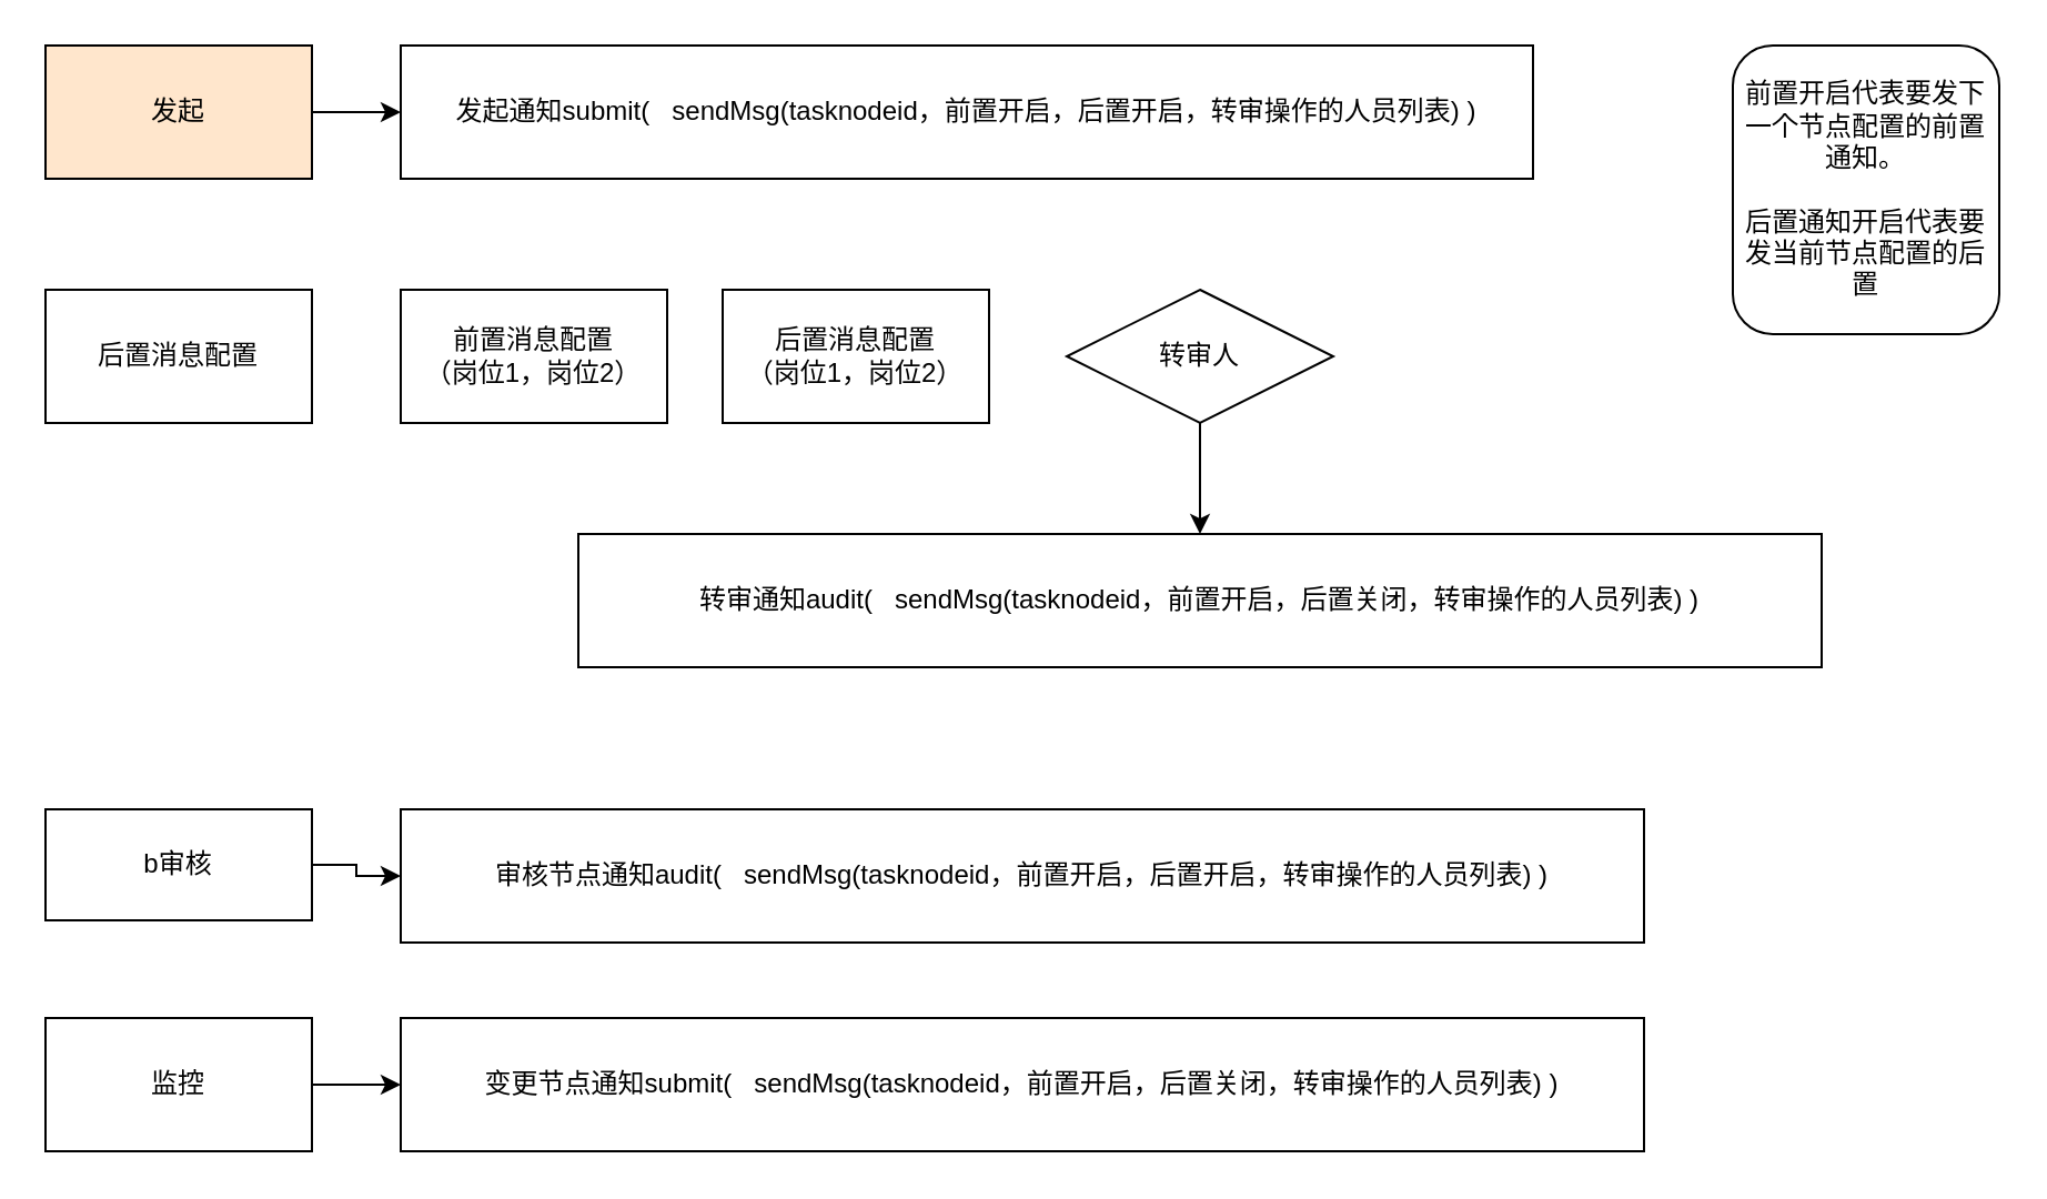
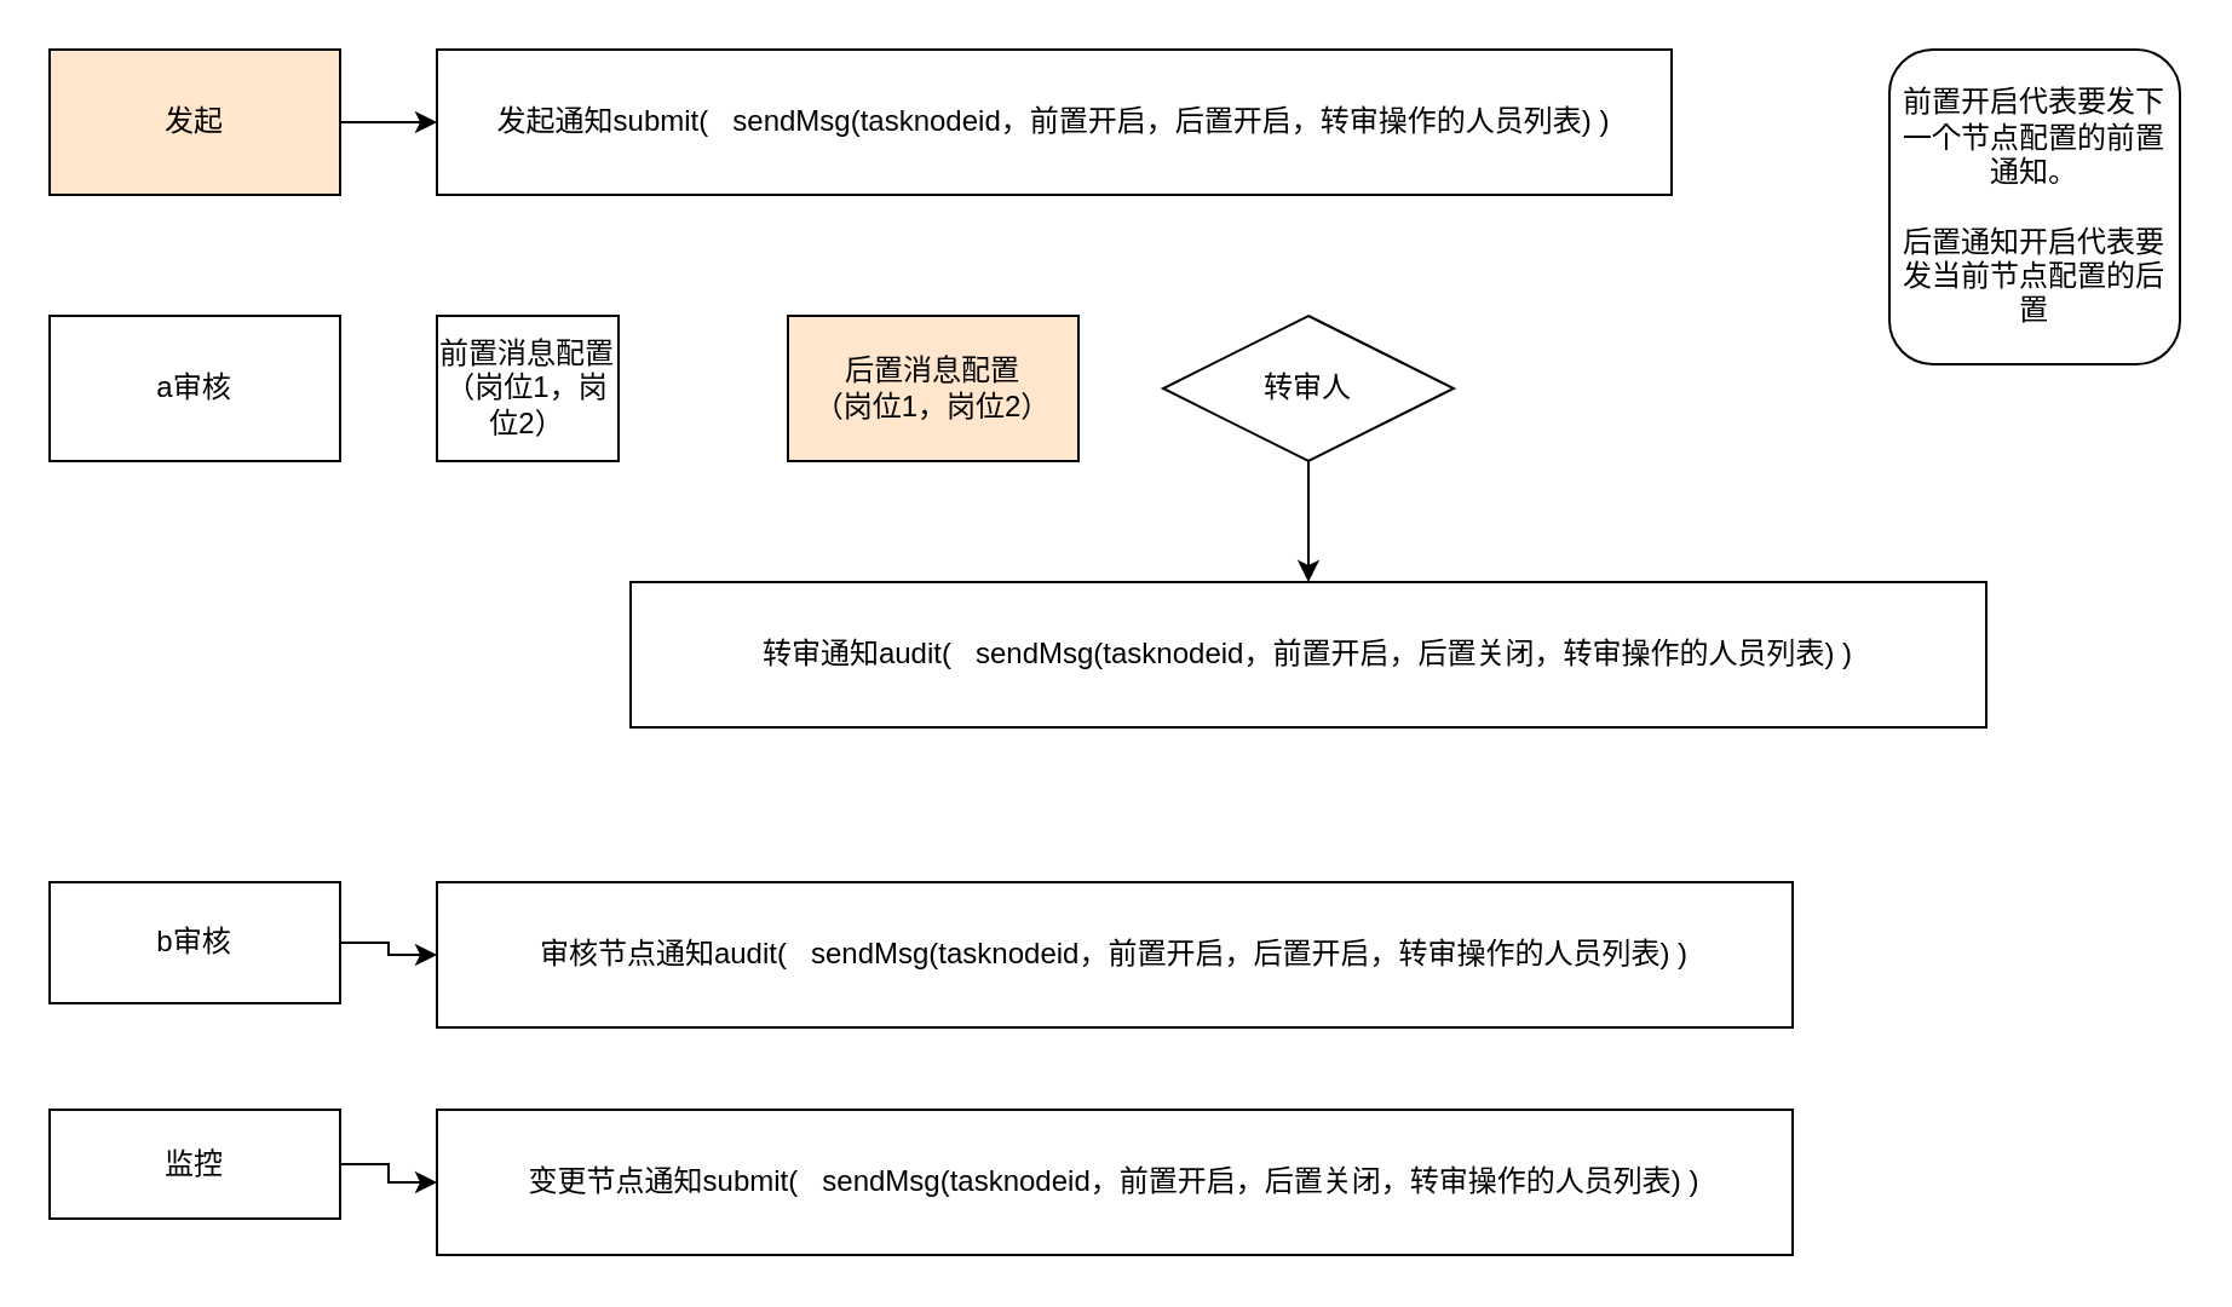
  <mxCell id="0" />
  <mxCell id="1" parent="0" />
- <mxCell id="2" value="后置消息配置" style="rounded=0;whiteSpace=wrap;html=1;" vertex="1" parent="1"><mxGeometry x="20" y="130" width="120" height="60" as="geometry" /></mxCell>
+ <mxCell id="2" value="a审核" style="rounded=0;whiteSpace=wrap;html=1;" vertex="1" parent="1"><mxGeometry x="20" y="130" width="120" height="60" as="geometry" /></mxCell>
  <mxCell id="3" value="" style="edgeStyle=orthogonalEdgeStyle;rounded=0;orthogonalLoop=1;jettySize=auto;html=1;" edge="1" parent="1" source="4" target="15"><mxGeometry relative="1" as="geometry" /></mxCell>
  <mxCell id="4" value="b审核" style="rounded=0;whiteSpace=wrap;html=1;" vertex="1" parent="1"><mxGeometry x="20" y="364" width="120" height="50" as="geometry" /></mxCell>
  <mxCell id="5" value="" style="edgeStyle=orthogonalEdgeStyle;rounded=0;orthogonalLoop=1;jettySize=auto;html=1;" edge="1" parent="1" source="6" target="14"><mxGeometry relative="1" as="geometry" /></mxCell>
- <mxCell id="6" value="监控" style="rounded=0;whiteSpace=wrap;html=1;" vertex="1" parent="1"><mxGeometry x="20" y="458" width="120" height="60" as="geometry" /></mxCell>
+ <mxCell id="6" value="监控" style="rounded=0;whiteSpace=wrap;html=1;" vertex="1" parent="1"><mxGeometry x="20" y="458" width="120" height="45" as="geometry" /></mxCell>
  <mxCell id="7" value="" style="edgeStyle=orthogonalEdgeStyle;rounded=0;orthogonalLoop=1;jettySize=auto;html=1;" edge="1" parent="1" source="8" target="13"><mxGeometry relative="1" as="geometry" /></mxCell>
  <mxCell id="8" value="发起" style="rounded=0;whiteSpace=wrap;html=1;fillColor=#ffe6cc;" vertex="1" parent="1"><mxGeometry x="20" y="20" width="120" height="60" as="geometry" /></mxCell>
- <mxCell id="9" value="后置消息配置&lt;br&gt;（岗位1，岗位2）" style="rounded=0;whiteSpace=wrap;html=1;" vertex="1" parent="1"><mxGeometry x="325" y="130" width="120" height="60" as="geometry" /></mxCell>
+ <mxCell id="9" value="后置消息配置&lt;br&gt;（岗位1，岗位2）" style="rounded=0;whiteSpace=wrap;html=1;fillColor=#ffe6cc;" vertex="1" parent="1"><mxGeometry x="325" y="130" width="120" height="60" as="geometry" /></mxCell>
  <mxCell id="10" value="" style="edgeStyle=orthogonalEdgeStyle;rounded=0;orthogonalLoop=1;jettySize=auto;html=1;" edge="1" parent="1" source="11" target="16"><mxGeometry relative="1" as="geometry" /></mxCell>
  <mxCell id="11" value="转审人" style="rhombus;whiteSpace=wrap;html=1;" vertex="1" parent="1"><mxGeometry x="480" y="130" width="120" height="60" as="geometry" /></mxCell>
- <mxCell id="12" value="前置消息配置&lt;br&gt;（岗位1，岗位2）" style="rounded=0;whiteSpace=wrap;html=1;" vertex="1" parent="1"><mxGeometry x="180" y="130" width="120" height="60" as="geometry" /></mxCell>
+ <mxCell id="12" value="前置消息配置&lt;br&gt;（岗位1，岗位2）" style="rounded=0;whiteSpace=wrap;html=1;" vertex="1" parent="1"><mxGeometry x="180" y="130" width="75" height="60" as="geometry" /></mxCell>
  <mxCell id="13" value="发起通知submit(&amp;nbsp; &amp;nbsp;sendMsg(tasknodeid，前置开启，后置开启，转审操作的人员列表) )" style="rounded=0;whiteSpace=wrap;html=1;" vertex="1" parent="1"><mxGeometry x="180" y="20" width="510" height="60" as="geometry" /></mxCell>
  <mxCell id="14" value="变更节点通知submit(&amp;nbsp; &amp;nbsp;sendMsg(tasknodeid，前置开启，后置关闭，转审操作的人员列表) )" style="rounded=0;whiteSpace=wrap;html=1;" vertex="1" parent="1"><mxGeometry x="180" y="458" width="560" height="60" as="geometry" /></mxCell>
  <mxCell id="15" value="审核节点通知audit(&amp;nbsp; &amp;nbsp;sendMsg(tasknodeid，前置开启，后置开启，转审操作的人员列表) )" style="rounded=0;whiteSpace=wrap;html=1;" vertex="1" parent="1"><mxGeometry x="180" y="364" width="560" height="60" as="geometry" /></mxCell>
  <mxCell id="16" value="转审通知audit(&amp;nbsp; &amp;nbsp;sendMsg(tasknodeid，前置开启，后置关闭，转审操作的人员列表) )" style="rounded=0;whiteSpace=wrap;html=1;" vertex="1" parent="1"><mxGeometry x="260" y="240" width="560" height="60" as="geometry" /></mxCell>
  <mxCell id="17" value="前置开启代表要发下一个节点配置的前置通知。&lt;br&gt;&lt;br&gt;后置通知开启代表要发当前节点配置的后置" style="whiteSpace=wrap;html=1;rounded=1;" vertex="1" parent="1"><mxGeometry x="780" y="20" width="120" height="130" as="geometry" /></mxCell>
